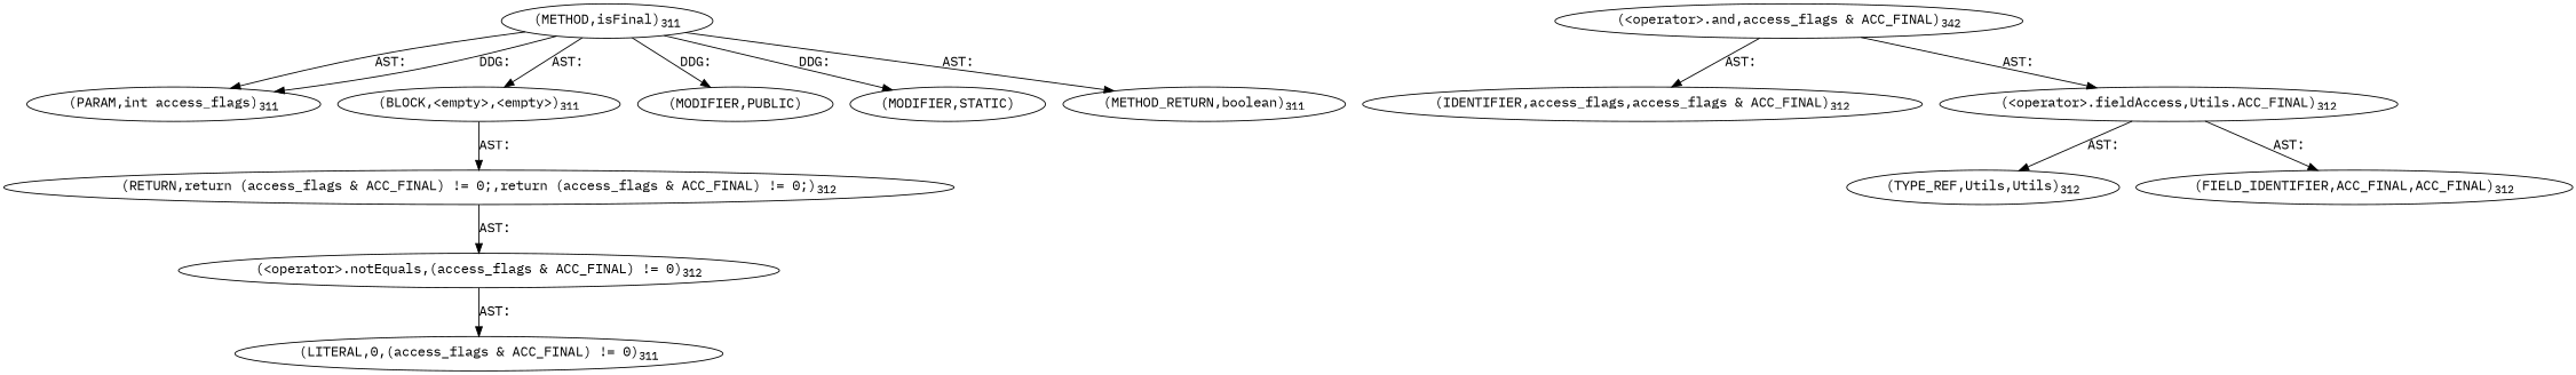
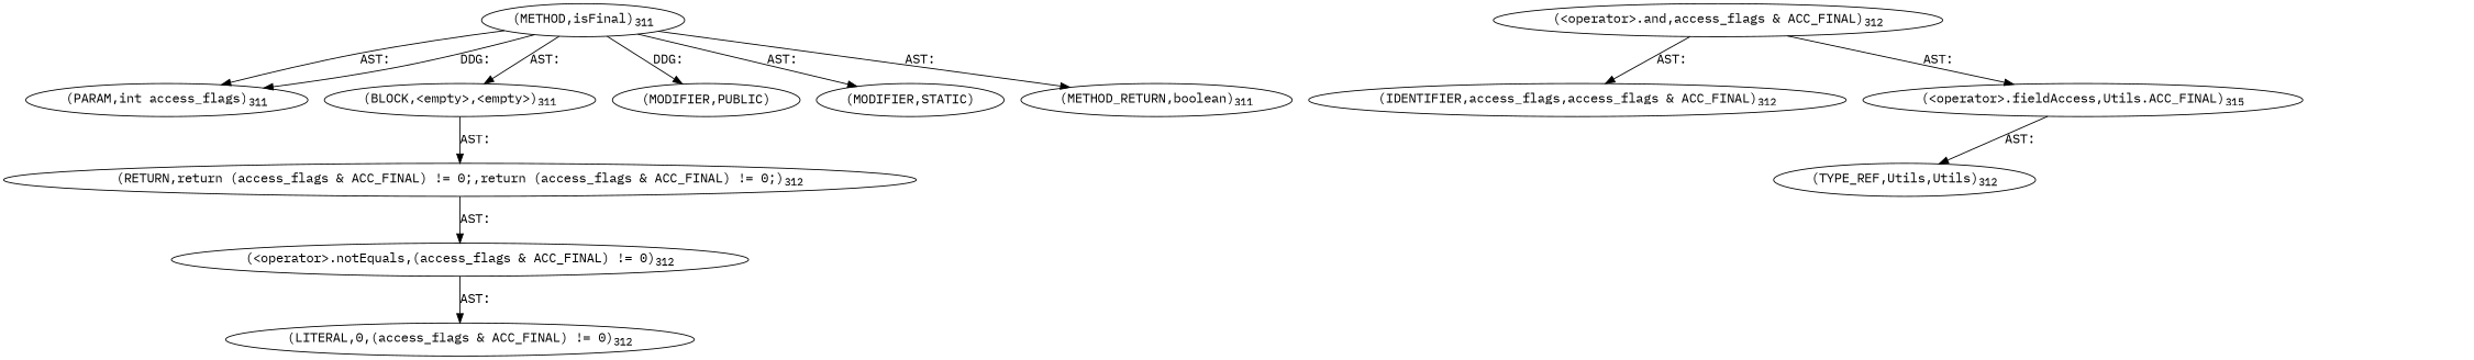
  digraph {
    fontname="IBM Plex Mono"
    node [fontname="IBM Plex Mono"]
    edge [fontname="IBM Plex Mono"]
    n1 [label=<(METHOD,isFinal)<SUB>311</SUB>>]
    n2 [label=<(PARAM,int access_flags)<SUB>311</SUB>>]
    n3 [label=<(BLOCK,&lt;empty&gt;,&lt;empty&gt;)<SUB>311</SUB>>]
    n4 [label=<(MODIFIER,PUBLIC)>]
    n5 [label=<(MODIFIER,STATIC)>]
    n6 [label=<(METHOD_RETURN,boolean)<SUB>311</SUB>>]
    n7 [label=<(RETURN,return (access_flags &amp; ACC_FINAL) != 0;,return (access_flags &amp; ACC_FINAL) != 0;)<SUB>312</SUB>>]
    n8 [label=<(&lt;operator&gt;.notEquals,(access_flags &amp; ACC_FINAL) != 0)<SUB>312</SUB>>]
-   n9 [label=<(LITERAL,0,(access_flags &amp; ACC_FINAL) != 0)<SUB>311</SUB>>]
-   n10 [label=<(&lt;operator&gt;.and,access_flags &amp; ACC_FINAL)<SUB>342</SUB>>]
+   n9 [label=<(LITERAL,0,(access_flags &amp; ACC_FINAL) != 0)<SUB>312</SUB>>]
+   n10 [label=<(&lt;operator&gt;.and,access_flags &amp; ACC_FINAL)<SUB>312</SUB>>]
    n11 [label=<(IDENTIFIER,access_flags,access_flags &amp; ACC_FINAL)<SUB>312</SUB>>]
-   n12 [label=<(&lt;operator&gt;.fieldAccess,Utils.ACC_FINAL)<SUB>312</SUB>>]
+   n12 [label=<(&lt;operator&gt;.fieldAccess,Utils.ACC_FINAL)<SUB>315</SUB>>]
    n13 [label=<(TYPE_REF,Utils,Utils)<SUB>312</SUB>>]
-   n14 [label=<(FIELD_IDENTIFIER,ACC_FINAL,ACC_FINAL)<SUB>312</SUB>>]
    n1 -> n2 [label="AST: "]
    n1 -> n2 [label="DDG: "]
    n1 -> n3 [label="AST: "]
    n1 -> n4 [label="DDG: "]
-   n1 -> n5 [label="DDG: "]
+   n1 -> n5 [label="AST: "]
    n1 -> n6 [label="AST: "]
    n3 -> n7 [label="AST: "]
    n7 -> n8 [label="AST: "]
    n8 -> n9 [label="AST: "]
    n10 -> n11 [label="AST: "]
    n10 -> n12 [label="AST: "]
    n12 -> n13 [label="AST: "]
-   n12 -> n14 [label="AST: "]
  }
